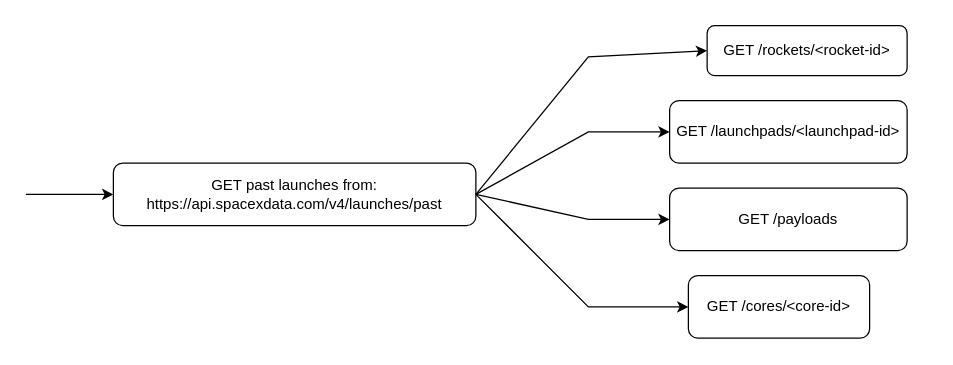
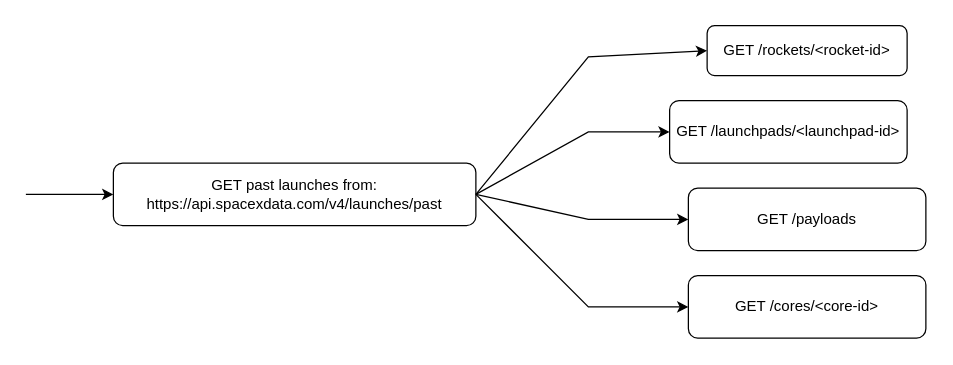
  <mxCell id="0" />
  <mxCell id="1" parent="0" />
  <mxCell id="2" value="&lt;div&gt;GET past launches from:&lt;br&gt;https://api.spacexdata.com/v4/launches/past&lt;br&gt;&lt;/div&gt;" style="rounded=1;whiteSpace=wrap;html=1;" vertex="1" parent="1"><mxGeometry x="90" y="130" width="290" height="50" as="geometry" /></mxCell>
  <mxCell id="3" value="" style="endArrow=classic;html=1;rounded=0;entryX=0;entryY=0.5;entryDx=0;entryDy=0;" edge="1" parent="1" target="2"><mxGeometry width="50" height="50" relative="1" as="geometry"><mxPoint x="20" y="155" as="sourcePoint" /><mxPoint y="154.5" as="targetPoint" x="70" /></mxGeometry></mxCell>
  <mxCell id="4" value="GET /rockets/&amp;lt;rocket-id&amp;gt;" style="rounded=1;whiteSpace=wrap;html=1;" vertex="1" parent="1"><mxGeometry x="565" y="20" width="160" height="40" as="geometry" /></mxCell>
  <mxCell id="5" value="GET /launchpads/&amp;lt;launchpad-id&amp;gt;" style="rounded=1;whiteSpace=wrap;html=1;" vertex="1" parent="1"><mxGeometry x="535" y="80" width="190" height="50" as="geometry" /></mxCell>
- <mxCell id="6" value="GET /payloads" style="rounded=1;whiteSpace=wrap;html=1;" vertex="1" parent="1"><mxGeometry x="535" y="150" width="190" height="50" as="geometry" /></mxCell>
- <mxCell id="7" value="GET /cores/&amp;lt;core-id&amp;gt;" style="rounded=1;whiteSpace=wrap;html=1;" vertex="1" parent="1"><mxGeometry x="550" y="220" width="145" height="50" as="geometry" /></mxCell>
+ <mxCell id="6" value="GET /payloads" style="rounded=1;whiteSpace=wrap;html=1;" vertex="1" parent="1"><mxGeometry x="550" y="150" width="190" height="50" as="geometry" /></mxCell>
+ <mxCell id="7" value="GET /cores/&amp;lt;core-id&amp;gt;" style="rounded=1;whiteSpace=wrap;html=1;" vertex="1" parent="1"><mxGeometry x="550" y="220" width="190" height="50" as="geometry" /></mxCell>
  <mxCell id="8" value="" style="endArrow=classic;html=1;rounded=0;exitX=1;exitY=0.5;exitDx=0;exitDy=0;entryX=0;entryY=0.5;entryDx=0;entryDy=0;" edge="1" parent="1" source="2" target="4"><mxGeometry width="50" height="50" relative="1" as="geometry"><mxPoint x="470" y="160" as="sourcePoint" /><mxPoint x="520" y="110" as="targetPoint" /><Array as="points"><mxPoint x="470" y="45" /></Array></mxGeometry></mxCell>
  <mxCell id="9" value="" style="endArrow=classic;html=1;rounded=0;exitX=1;exitY=0.5;exitDx=0;exitDy=0;entryX=0;entryY=0.5;entryDx=0;entryDy=0;" edge="1" parent="1" source="2" target="5"><mxGeometry width="50" height="50" relative="1" as="geometry"><mxPoint x="480" y="155" as="sourcePoint" /><mxPoint x="560" y="55" as="targetPoint" /><Array as="points"><mxPoint x="470" y="105" /></Array></mxGeometry></mxCell>
  <mxCell id="10" value="" style="endArrow=classic;html=1;rounded=0;entryX=0;entryY=0.5;entryDx=0;entryDy=0;exitX=1;exitY=0.5;exitDx=0;exitDy=0;" edge="1" parent="1" source="2" target="6"><mxGeometry width="50" height="50" relative="1" as="geometry"><mxPoint x="470" y="160" as="sourcePoint" /><mxPoint x="520" y="110" as="targetPoint" /><Array as="points"><mxPoint x="470" y="175" /></Array></mxGeometry></mxCell>
  <mxCell id="11" value="" style="endArrow=classic;html=1;rounded=0;entryX=0;entryY=0.5;entryDx=0;entryDy=0;exitX=1;exitY=0.5;exitDx=0;exitDy=0;" edge="1" parent="1" source="2" target="7"><mxGeometry width="50" height="50" relative="1" as="geometry"><mxPoint x="450" y="150" as="sourcePoint" /><mxPoint x="560" y="185" as="targetPoint" /><Array as="points"><mxPoint x="470" y="245" /></Array></mxGeometry></mxCell>
